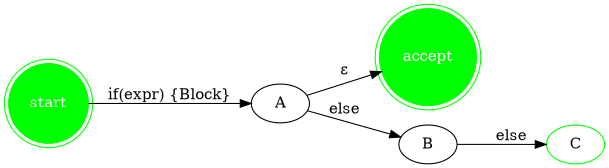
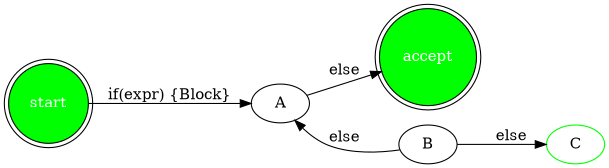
  digraph {
    rankdir=LR
    node [color=green fillcolor=white fontcolor=black shape=ellipse style=filled]
-   start [fillcolor=green fontcolor=white shape=doublecircle]
+   start [color=black fillcolor=green fontcolor=white shape=doublecircle]
    A [color=black]
-   accept [fillcolor=green fontcolor=white shape=doublecircle]
+   accept [color=black fillcolor=green fontcolor=white shape=doublecircle]
    B [color=black]
    C
    start -> A [label="if(expr) {Block}"]
-   A -> accept [label="ε"]
-   A -> B [label=else]
+   A -> accept [label=else]
+   B -> A [label=else]
    B -> C [label=else]
  }
